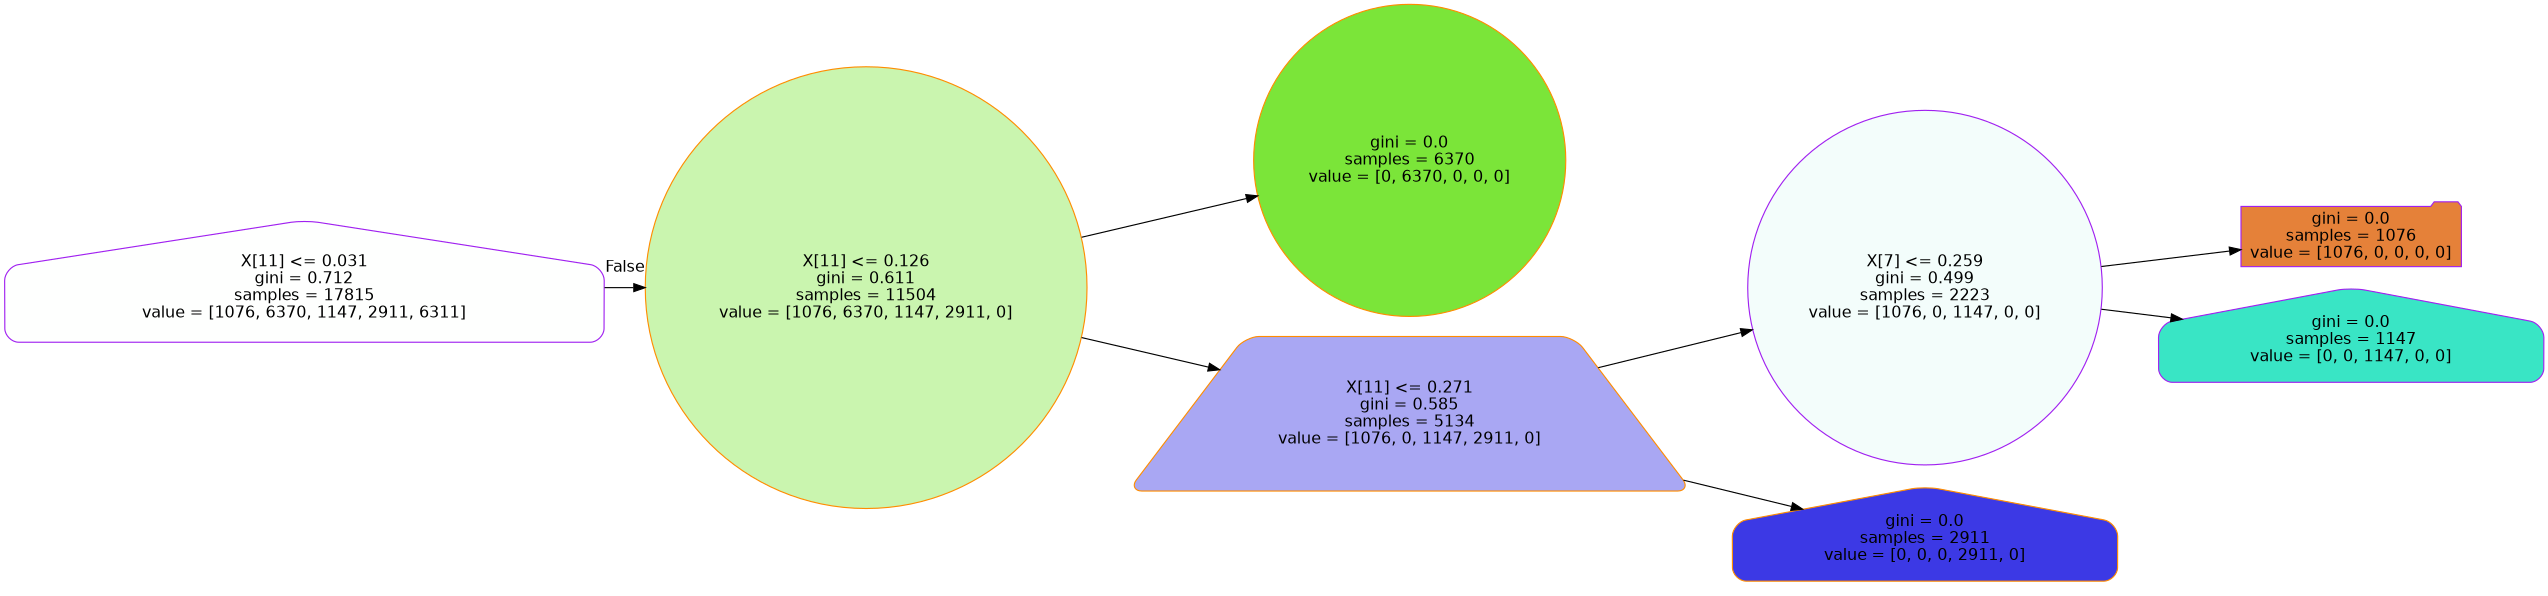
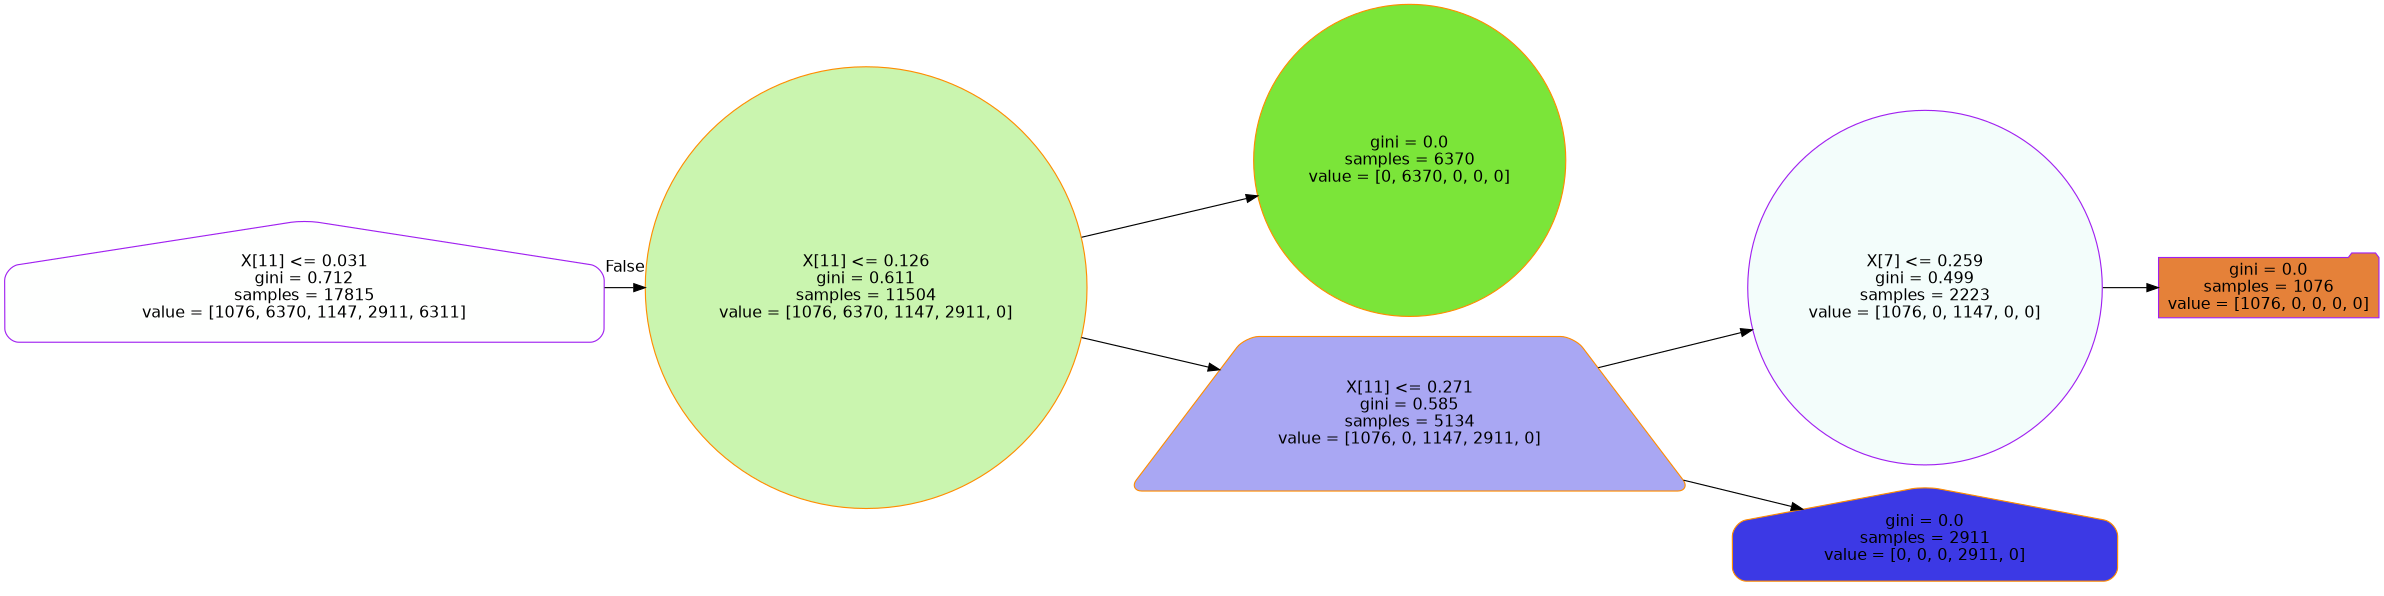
  digraph {
    rankdir=LR
    node [color=purple fontname=helvetica shape=house style="filled, rounded"]
    edge [fontname=helvetica]
    n1 [fillcolor="#fefffe" label="X[11] <= 0.031\ngini = 0.712\nsamples = 17815\nvalue = [1076, 6370, 1147, 2911, 6311]"]
    n2 [color=darkorange fillcolor="#caf5af" label="X[11] <= 0.126\ngini = 0.611\nsamples = 11504\nvalue = [1076, 6370, 1147, 2911, 0]" shape=circle]
    n3 [color=darkorange fillcolor="#7be539" label="gini = 0.0\nsamples = 6370\nvalue = [0, 6370, 0, 0, 0]" shape=circle]
    n4 [color=darkorange fillcolor="#a9a7f3" label="X[11] <= 0.271\ngini = 0.585\nsamples = 5134\nvalue = [1076, 0, 1147, 2911, 0]" shape=trapezium]
    n5 [fillcolor="#f3fdfb" label="X[7] <= 0.259\ngini = 0.499\nsamples = 2223\nvalue = [1076, 0, 1147, 0, 0]" shape=circle]
    n6 [color=darkorange fillcolor="#3c39e5" label="gini = 0.0\nsamples = 2911\nvalue = [0, 0, 0, 2911, 0]"]
    n7 [fillcolor="#e58139" label="gini = 0.0\nsamples = 1076\nvalue = [1076, 0, 0, 0, 0]" shape=folder]
-   n8 [fillcolor="#39e5c5" label="gini = 0.0\nsamples = 1147\nvalue = [0, 0, 1147, 0, 0]"]
    n1 -> n2 [headlabel=False labelangle=-45 labeldistance=2.5]
    n2 -> n3
    n2 -> n4
    n4 -> n5
    n4 -> n6
    n5 -> n7
-   n5 -> n8
  }
